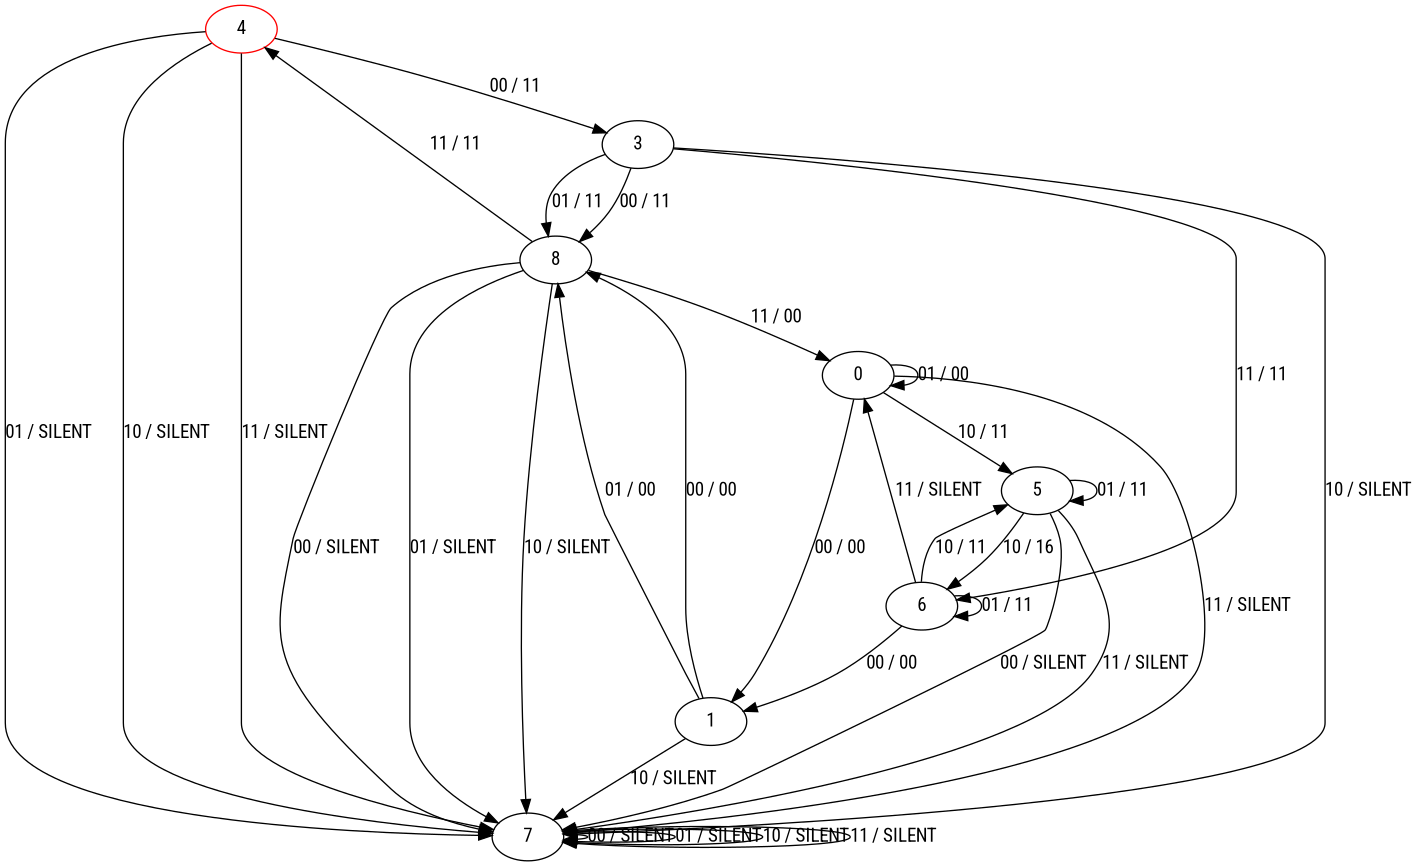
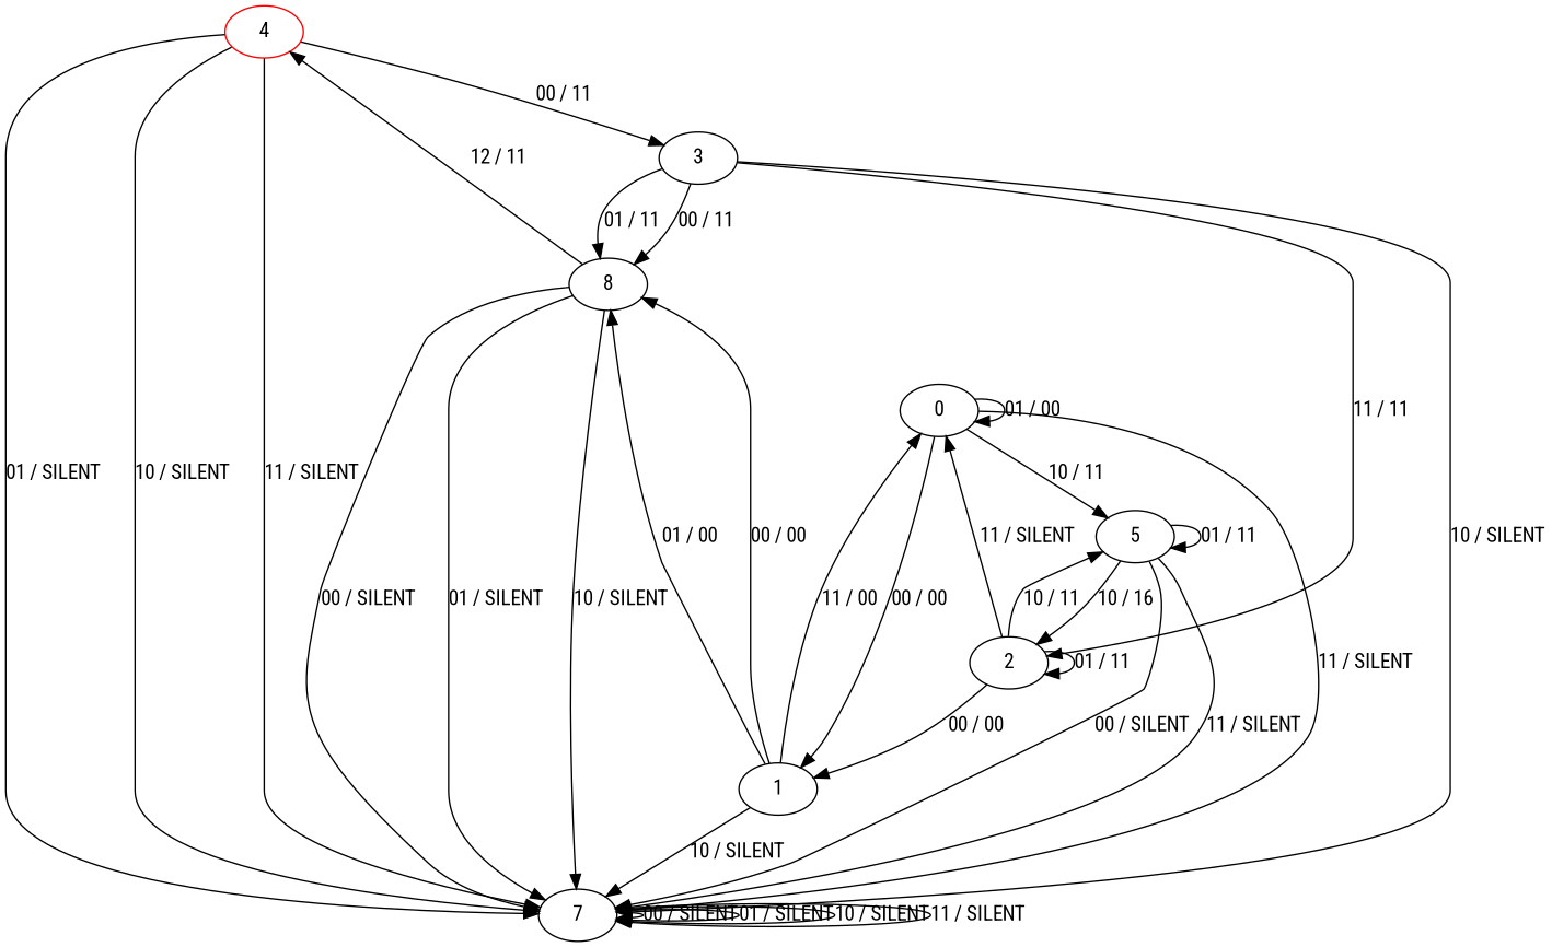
  digraph {
    fontname="Roboto Condensed"
    node [fontname="Roboto Condensed"]
    edge [fontname="Roboto Condensed"]
    4 [color=red]
    3
    7
    n4 [label=8]
-   2 [label=6]
+   2
    0
    1
    5
    4 -> 3 [label="00 / 11"]
    4 -> 7 [label="01 / SILENT"]
    4 -> 7 [label="10 / SILENT"]
    4 -> 7 [label="11 / SILENT"]
    3 -> 7 [label="10 / SILENT"]
    3 -> n4 [label="00 / 11"]
    3 -> n4 [label="01 / 11"]
    3 -> 2 [label="11 / 11"]
    7 -> 7 [label="00 / SILENT"]
    7 -> 7 [label="01 / SILENT"]
    7 -> 7 [label="10 / SILENT"]
    7 -> 7 [label="11 / SILENT"]
-   n4 -> 4 [label="11 / 11"]
+   n4 -> 4 [label="12 / 11"]
    n4 -> 7 [label="00 / SILENT"]
    n4 -> 7 [label="01 / SILENT"]
    n4 -> 7 [label="10 / SILENT"]
    2 -> 2 [label="01 / 11"]
    2 -> 0 [label="11 / SILENT"]
    2 -> 1 [label="00 / 00"]
    2 -> 5 [label="10 / 11"]
    0 -> 7 [label="11 / SILENT"]
    0 -> 0 [label="01 / 00"]
    0 -> 1 [label="00 / 00"]
    0 -> 5 [label="10 / 11"]
    1 -> 7 [label="10 / SILENT"]
    1 -> n4 [label="00 / 00"]
    1 -> n4 [label="01 / 00"]
-   n4 -> 0 [label="11 / 00"]
+   1 -> 0 [label="11 / 00"]
    5 -> 7 [label="00 / SILENT"]
    5 -> 7 [label="11 / SILENT"]
    5 -> 2 [label="10 / 16"]
    5 -> 5 [label="01 / 11"]
  }
